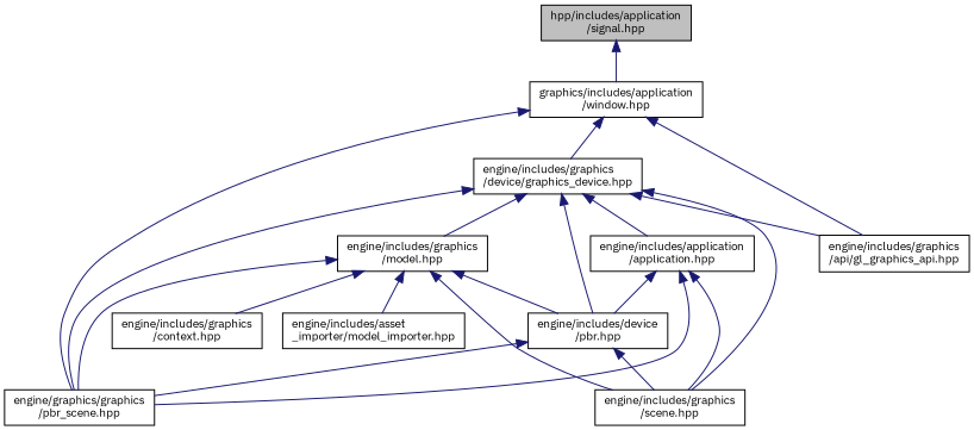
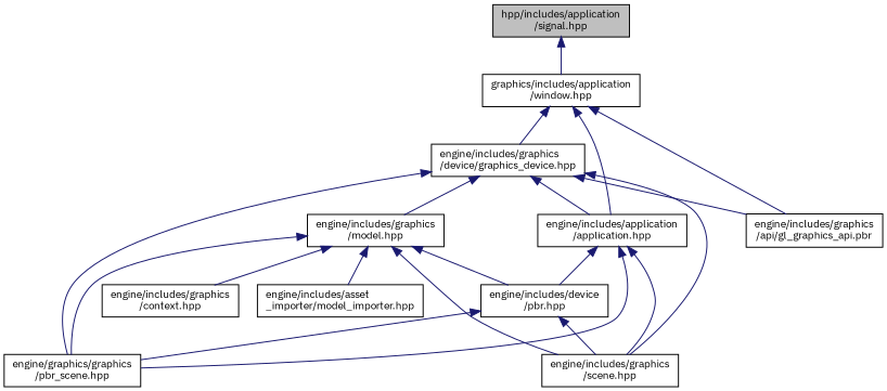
  digraph {
    fontname="IBM Plex Sans"
    node [color=black fillcolor=white fontname="IBM Plex Sans" fontsize=10 shape=record style=filled]
    edge [color=midnightblue dir=back fontname="IBM Plex Sans" fontsize=10 labelfontname=Helvetica labelfontsize=10 style=solid]
    n1 [fillcolor=grey75 fontcolor=black height=0.2 label="hpp/includes/application\l/signal.hpp" width=0.4]
    n2 [height=0.2 label="graphics/includes/application\l/window.hpp" width=0.4]
    n3 [height=0.2 label="engine/includes/application\l/application.hpp" width=0.4]
-   n4 [height=0.2 label="engine/includes/graphics\l/api/gl_graphics_api.hpp" width=0.4]
+   n4 [height=0.2 label="engine/includes/graphics\l/api/gl_graphics_api.pbr" width=0.4]
    n5 [height=0.2 label="engine/includes/graphics\l/device/graphics_device.hpp" width=0.4]
    n6 [height=0.2 label="engine/includes/device\l/pbr.hpp" width=0.4]
    n7 [height=0.2 label="engine/graphics/graphics\l/pbr_scene.hpp" width=0.4]
    n8 [height=0.2 label="engine/includes/graphics\l/scene.hpp" width=0.4]
    n9 [height=0.2 label="engine/includes/graphics\l/model.hpp" width=0.4]
    n10 [height=0.2 label="engine/includes/graphics\l/context.hpp" width=0.4]
    n11 [height=0.2 label="engine/includes/asset\l_importer/model_importer.hpp" width=0.4]
    n1 -> n2
-   n2 -> n7
+   n2 -> n3
    n2 -> n4
    n2 -> n5
    n3 -> n6
    n3 -> n7
    n3 -> n8
    n5 -> n3
    n5 -> n4
-   n5 -> n6
    n5 -> n7
    n5 -> n8
    n5 -> n9
    n6 -> n7
    n6 -> n8
    n9 -> n6
    n9 -> n7
    n9 -> n8
    n9 -> n10
    n9 -> n11
  }
